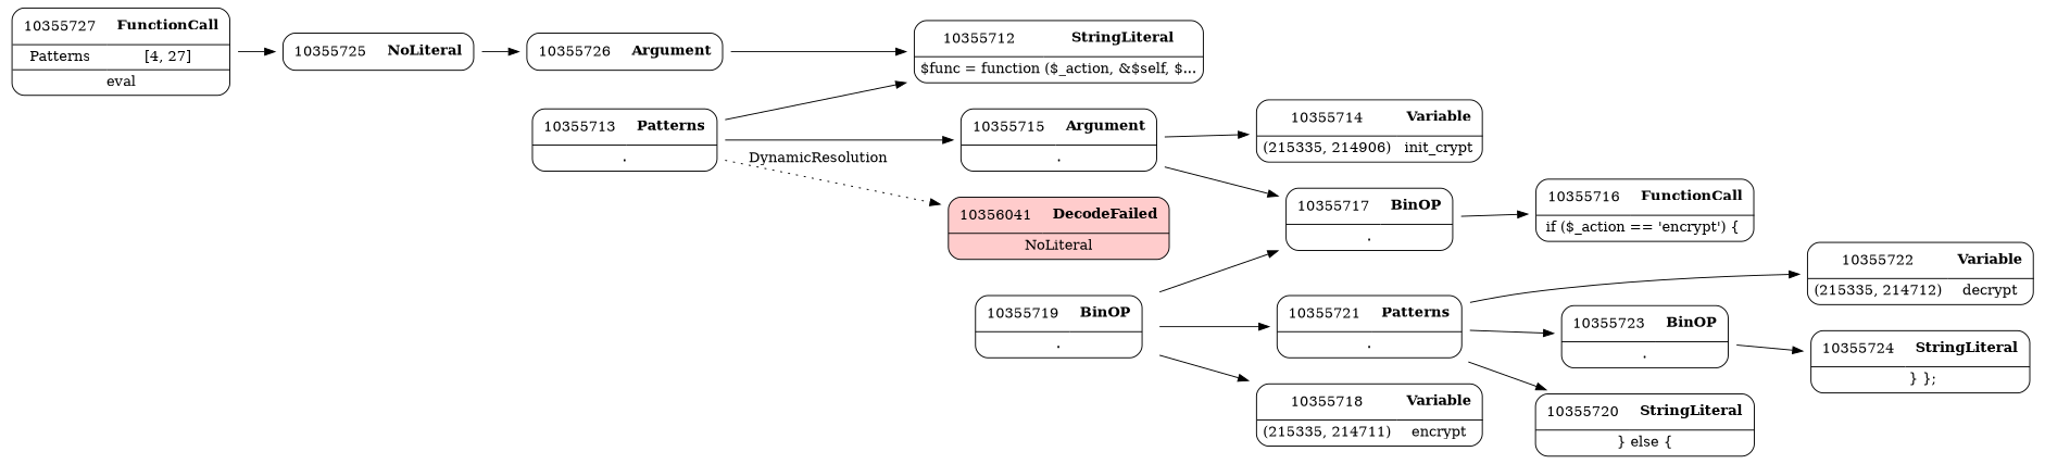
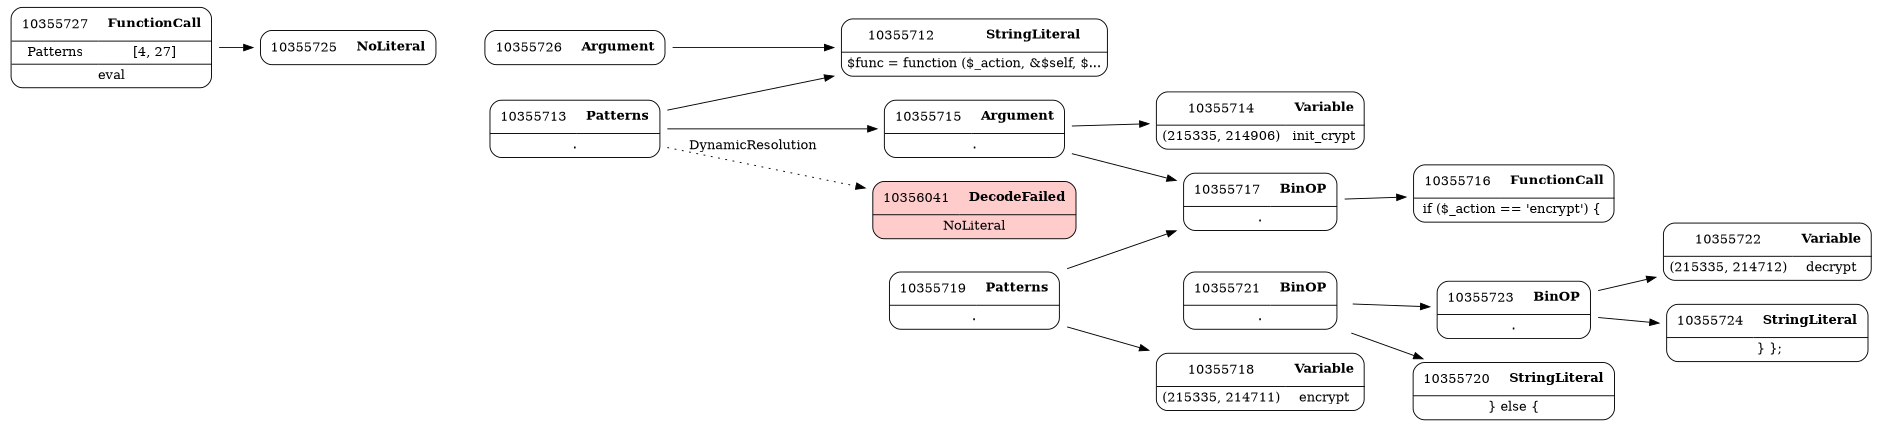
  digraph {
    rankdir=LR
    node [shape=none]
    edge [weight=2]
    n1 [label=<<TABLE border='1' cellspacing='0' cellpadding='10' style='rounded' ><TR><TD border='0'>10355726</TD><TD border='0'><B>Argument</B></TD></TR></TABLE>>]
    n2 [label=<<TABLE border='1' cellspacing='0' cellpadding='10' style='rounded' ><TR><TD border='0'>10355712</TD><TD border='0'><B>StringLiteral</B></TD></TR><HR/><TR><TD border='0' cellpadding='5' colspan='2'>$func = function ($_action, &amp;$self, $...</TD></TR></TABLE>>]
    n3 [label=<<TABLE border='1' cellspacing='0' cellpadding='10' style='rounded' ><TR><TD border='0'>10355713</TD><TD border='0'><B>Patterns</B></TD></TR><HR/><TR><TD border='0' cellpadding='5' colspan='2'>.</TD></TR></TABLE>>]
    n4 [label=<<TABLE border='1' cellspacing='0' cellpadding='10' style='rounded' bgcolor='#FFCCCC' ><TR><TD border='0'>10356041</TD><TD border='0'><B>DecodeFailed</B></TD></TR><HR/><TR><TD border='0' cellpadding='5' colspan='2'>NoLiteral</TD></TR></TABLE>>]
    n5 [label=<<TABLE border='1' cellspacing='0' cellpadding='10' style='rounded' ><TR><TD border='0'>10355715</TD><TD border='0'><B>Argument</B></TD></TR><HR/><TR><TD border='0' cellpadding='5' colspan='2'>.</TD></TR></TABLE>>]
    n6 [label=<<TABLE border='1' cellspacing='0' cellpadding='10' style='rounded' ><TR><TD border='0'>10355717</TD><TD border='0'><B>BinOP</B></TD></TR><HR/><TR><TD border='0' cellpadding='5' colspan='2'>.</TD></TR></TABLE>>]
    n7 [label=<<TABLE border='1' cellspacing='0' cellpadding='10' style='rounded' ><TR><TD border='0'>10355714</TD><TD border='0'><B>Variable</B></TD></TR><HR/><TR><TD border='0' cellpadding='5'>(215335, 214906)</TD><TD border='0' cellpadding='5'>init_crypt</TD></TR></TABLE>>]
    n8 [label=<<TABLE border='1' cellspacing='0' cellpadding='10' style='rounded' ><TR><TD border='0'>10355727</TD><TD border='0'><B>FunctionCall</B></TD></TR><HR/><TR><TD border='0' cellpadding='5'>Patterns</TD><TD border='0' cellpadding='5'>[4, 27]</TD></TR><HR/><TR><TD border='0' cellpadding='5' colspan='2'>eval</TD></TR></TABLE>>]
    n9 [label=<<TABLE border='1' cellspacing='0' cellpadding='10' style='rounded' ><TR><TD border='0'>10355725</TD><TD border='0'><B>NoLiteral</B></TD></TR></TABLE>>]
    n10 [label=<<TABLE border='1' cellspacing='0' cellpadding='10' style='rounded' ><TR><TD border='0'>10355724</TD><TD border='0'><B>StringLiteral</B></TD></TR><HR/><TR><TD border='0' cellpadding='5' colspan='2'> } };</TD></TR></TABLE>>]
    n11 [label=<<TABLE border='1' cellspacing='0' cellpadding='10' style='rounded' ><TR><TD border='0'>10355722</TD><TD border='0'><B>Variable</B></TD></TR><HR/><TR><TD border='0' cellpadding='5'>(215335, 214712)</TD><TD border='0' cellpadding='5'>decrypt</TD></TR></TABLE>>]
    n12 [label=<<TABLE border='1' cellspacing='0' cellpadding='10' style='rounded' ><TR><TD border='0'>10355723</TD><TD border='0'><B>BinOP</B></TD></TR><HR/><TR><TD border='0' cellpadding='5' colspan='2'>.</TD></TR></TABLE>>]
    n13 [label=<<TABLE border='1' cellspacing='0' cellpadding='10' style='rounded' ><TR><TD border='0'>10355720</TD><TD border='0'><B>StringLiteral</B></TD></TR><HR/><TR><TD border='0' cellpadding='5' colspan='2'> } else { </TD></TR></TABLE>>]
-   n14 [label=<<TABLE border='1' cellspacing='0' cellpadding='10' style='rounded' ><TR><TD border='0'>10355721</TD><TD border='0'><B>Patterns</B></TD></TR><HR/><TR><TD border='0' cellpadding='5' colspan='2'>.</TD></TR></TABLE>>]
+   n14 [label=<<TABLE border='1' cellspacing='0' cellpadding='10' style='rounded' ><TR><TD border='0'>10355721</TD><TD border='0'><B>BinOP</B></TD></TR><HR/><TR><TD border='0' cellpadding='5' colspan='2'>.</TD></TR></TABLE>>]
    n15 [label=<<TABLE border='1' cellspacing='0' cellpadding='10' style='rounded' ><TR><TD border='0'>10355718</TD><TD border='0'><B>Variable</B></TD></TR><HR/><TR><TD border='0' cellpadding='5'>(215335, 214711)</TD><TD border='0' cellpadding='5'>encrypt</TD></TR></TABLE>>]
-   n16 [label=<<TABLE border='1' cellspacing='0' cellpadding='10' style='rounded' ><TR><TD border='0'>10355719</TD><TD border='0'><B>BinOP</B></TD></TR><HR/><TR><TD border='0' cellpadding='5' colspan='2'>.</TD></TR></TABLE>>]
+   n16 [label=<<TABLE border='1' cellspacing='0' cellpadding='10' style='rounded' ><TR><TD border='0'>10355719</TD><TD border='0'><B>Patterns</B></TD></TR><HR/><TR><TD border='0' cellpadding='5' colspan='2'>.</TD></TR></TABLE>>]
    n17 [label=<<TABLE border='1' cellspacing='0' cellpadding='10' style='rounded' ><TR><TD border='0'>10355716</TD><TD border='0'><B>FunctionCall</B></TD></TR><HR/><TR><TD border='0' cellpadding='5' colspan='2'>if ($_action == 'encrypt') { </TD></TR></TABLE>>]
    n1 -> n2
    n3 -> n2
    n3 -> n4 [label=DynamicResolution style=dotted weight=""]
    n3 -> n5
    n5 -> n6
    n5 -> n7
    n6 -> n17
    n8 -> n9
-   n9 -> n1
    n12 -> n10
-   n14 -> n11
+   n12 -> n11
    n14 -> n12
    n14 -> n13
    n16 -> n6
-   n16 -> n14
    n16 -> n15
  }
